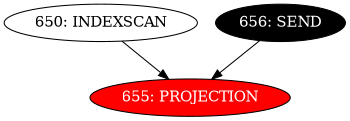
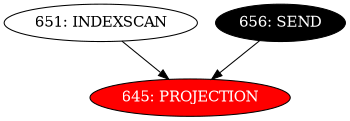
  digraph {
    node [fontcolor=white style=filled]
-   n1 [label="650: INDEXSCAN" fontcolor="" style=""]
-   n2 [fillcolor=red label="655: PROJECTION"]
+   n1 [label="651: INDEXSCAN" fontcolor="" style=""]
+   n2 [fillcolor=red label="645: PROJECTION"]
    n3 [fillcolor=black label="656: SEND"]
    n1 -> n2
    n3 -> n2
  }
